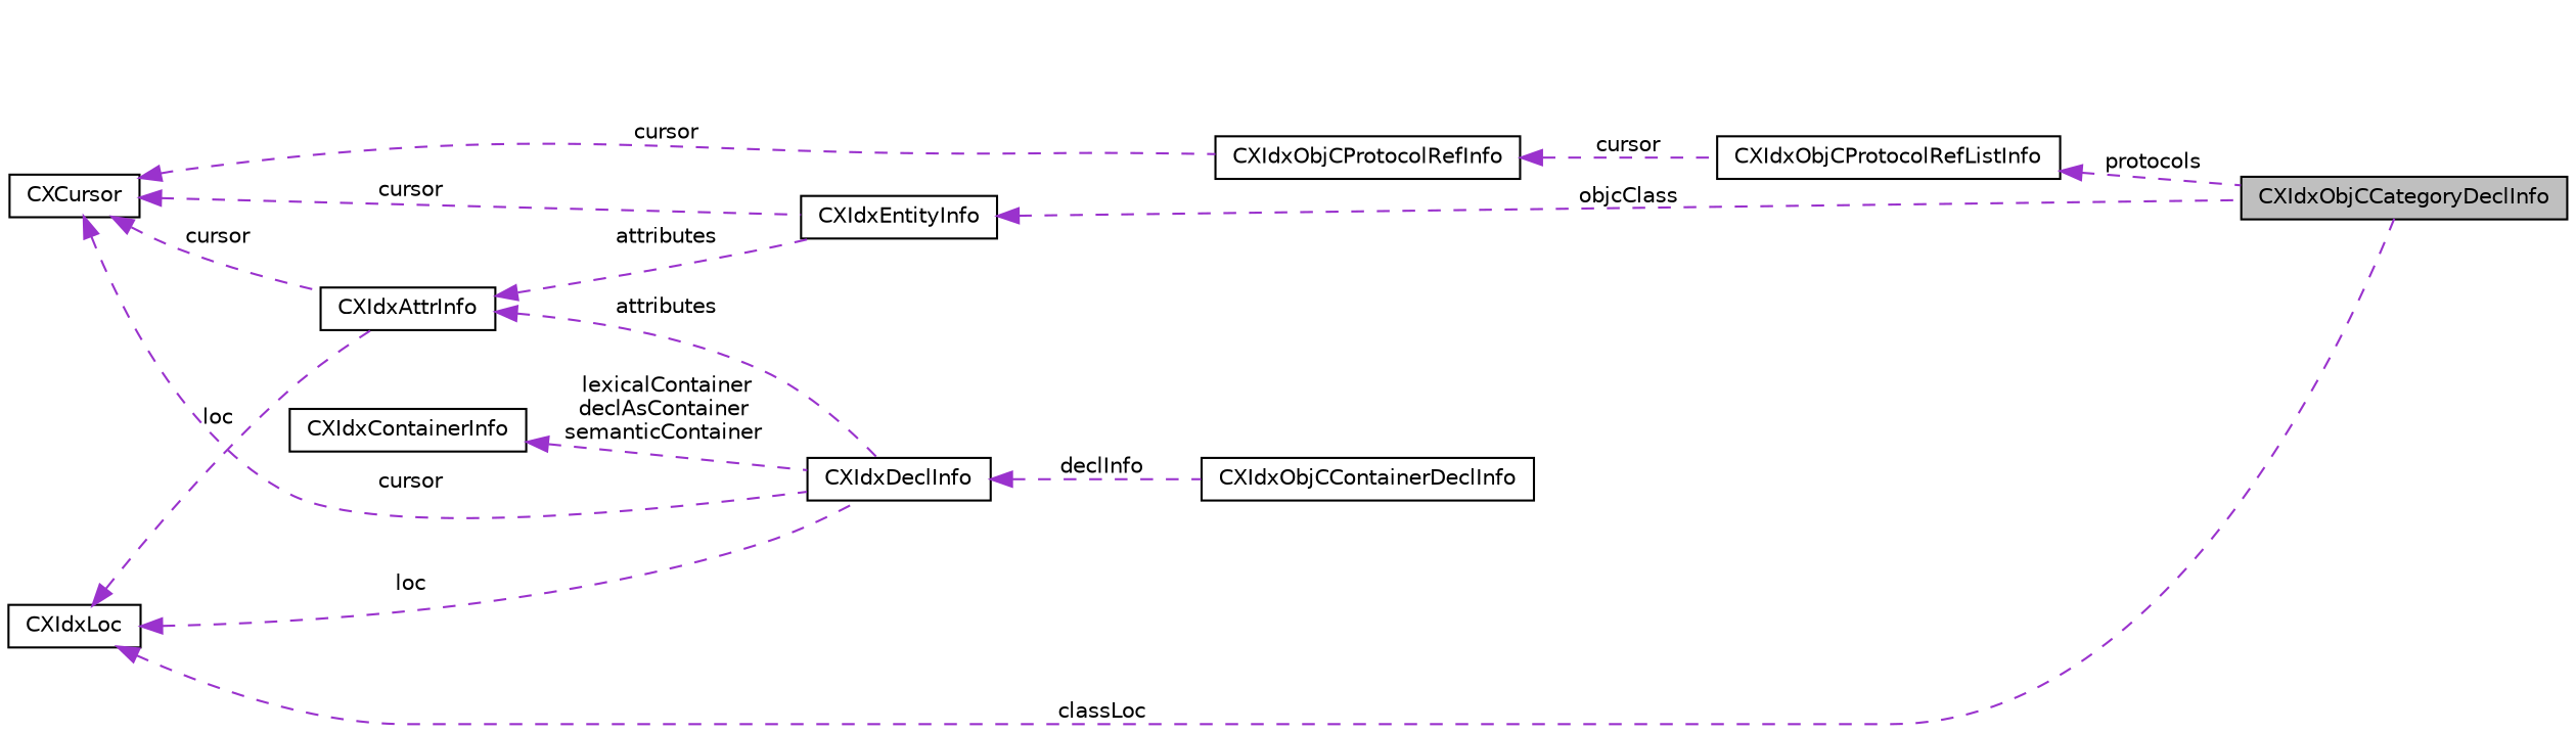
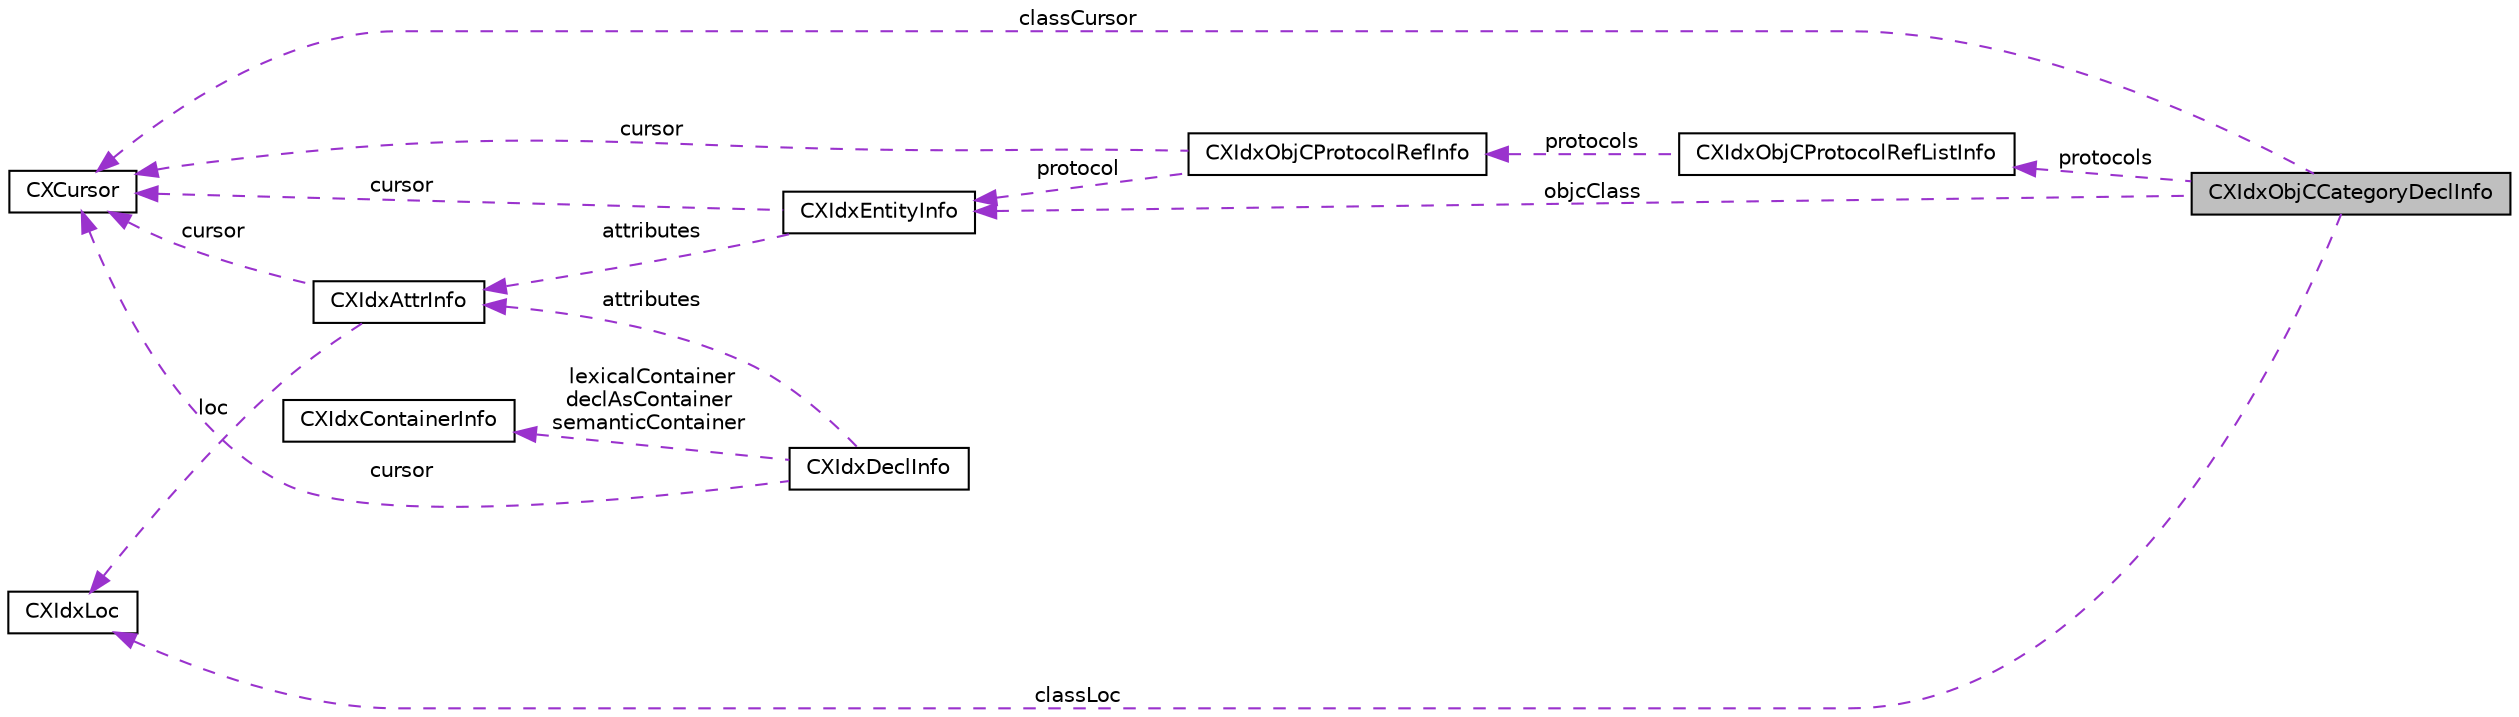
  digraph {
    rankdir=LR
    node [color=black fillcolor=white fontname=Helvetica fontsize=10 shape=record style=filled]
    edge [color=darkorchid3 dir=back fontname=Helvetica fontsize=10 labelfontname=Helvetica labelfontsize=10 style=dashed]
    n1 [fillcolor=grey75 fontcolor=black height=0.2 label=CXIdxObjCCategoryDeclInfo width=0.4]
-   n2 [height=0.2 label=CXIdxObjCContainerDeclInfo width=0.4]
    n3 [height=0.2 label=CXIdxDeclInfo width=0.4]
    n4 [height=0.2 label=CXIdxAttrInfo width=0.4]
    n5 [height=0.2 label=CXIdxEntityInfo width=0.4]
    n6 [height=0.2 label=CXIdxObjCProtocolRefInfo width=0.4]
    n7 [height=0.2 label=CXCursor width=0.4]
    n8 [height=0.2 label=CXIdxContainerInfo width=0.4]
    n9 [height=0.2 label=CXIdxObjCProtocolRefListInfo width=0.4]
    n10 [height=0.2 label=CXIdxLoc width=0.4]
-   n3 -> n2 [label=" declInfo"]
    n4 -> n3 [label=" attributes"]
    n4 -> n5 [label=" attributes"]
    n5 -> n1 [label=" objcClass"]
-   n6 -> n9 [label=" cursor"]
+   n5 -> n6 [label=" protocol"]
+   n6 -> n9 [label=" protocols"]
+   n7 -> n1 [label=" classCursor"]
    n7 -> n3 [label=" cursor"]
    n7 -> n4 [label=" cursor"]
    n7 -> n5 [label=" cursor"]
    n7 -> n6 [label=" cursor"]
    n8 -> n3 [label=" lexicalContainer\ndeclAsContainer\nsemanticContainer"]
    n9 -> n1 [label=" protocols"]
    n10 -> n1 [label=" classLoc"]
-   n10 -> n3 [label=" loc"]
    n10 -> n4 [label=" loc"]
  }
